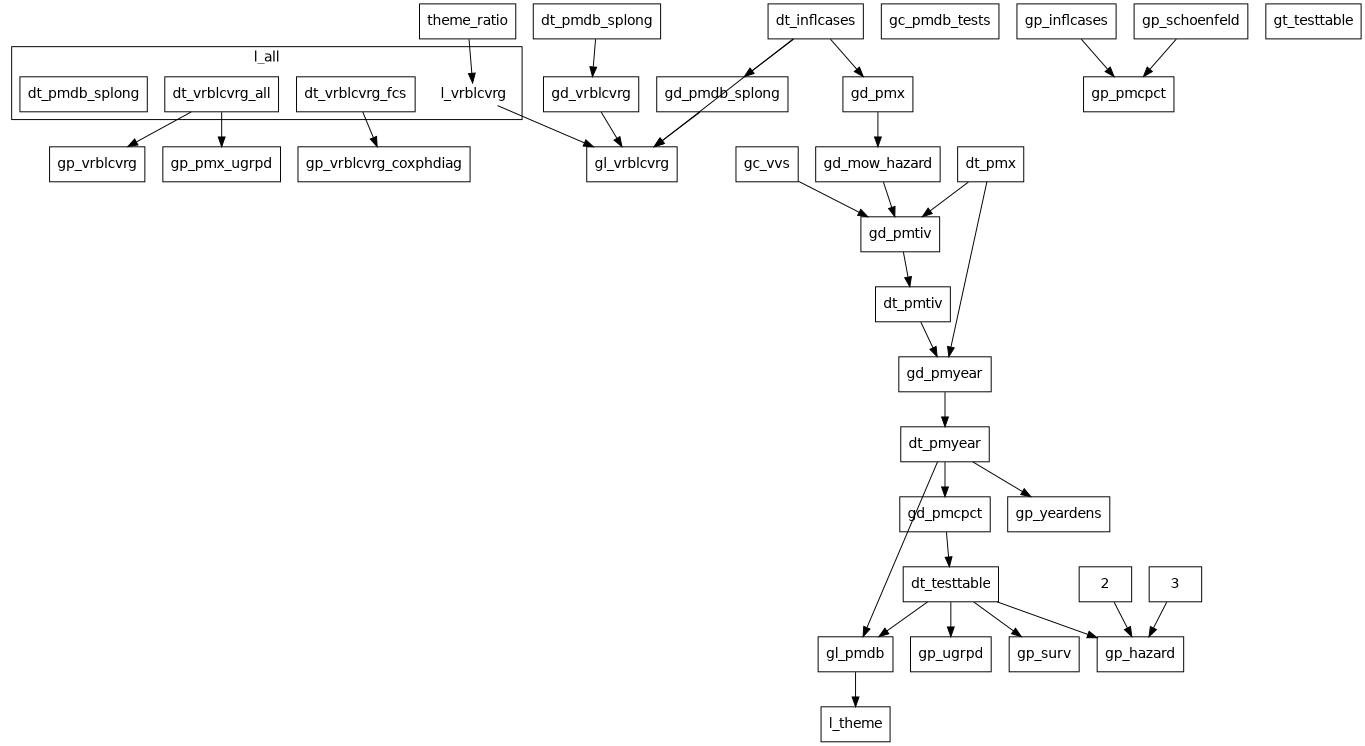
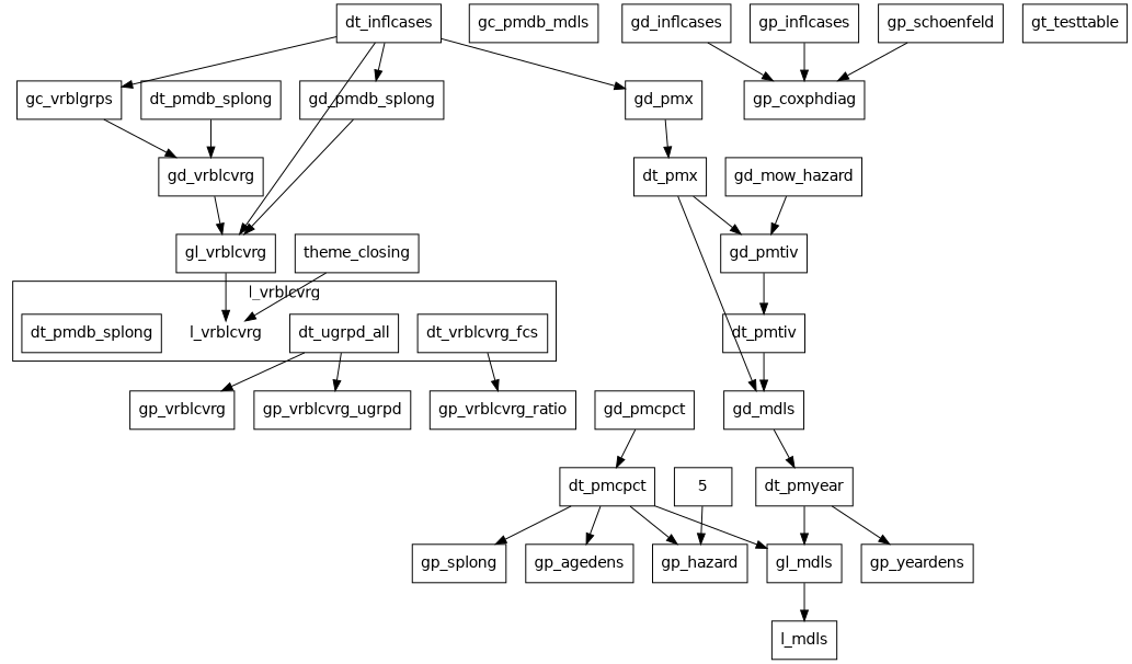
  digraph {
    compound=true
    fontname=helvetica
    splines=false
    node [fontname=helvetica fontsize=14 shape=box]
    edge [style=solid]
-   n1 [label=dt_vrblcvrg_all]
+   n1 [label=dt_ugrpd_all]
    n2 [label=dt_vrblcvrg_fcs]
    l_vrblcvrg [color=transparent height=0 width=0]
    n4 [label=dt_pmdb_splong]
    gp_vrblcvrg
-   gp_vrblcvrg_ugrpd [label=gp_pmx_ugrpd]
-   gp_vrblcvrg_ratio [label=gp_vrblcvrg_coxphdiag]
-   gc_pmdb_tests
+   gp_vrblcvrg_ugrpd
+   gp_vrblcvrg_ratio
+   gc_pmdb_tests [label=gc_pmdb_mdls]
+   gc_vrblgrps
    gd_vrblcvrg
    gl_vrblcvrg
-   gc_vvs
    gd_pmtiv
    dt_pmtiv
-   gp_coxphdiag [label=gp_pmcpct]
+   gd_inflcases
+   gp_coxphdiag
    n17 [label=gd_mow_hazard]
    gd_pmcpct
-   dt_pmcpct [label=dt_testtable]
-   gl_mdls [label=gl_pmdb]
-   gp_agedens [label=gp_ugrpd]
+   dt_pmcpct
+   gl_mdls
+   gp_agedens
    gp_hazard
-   gp_surv
+   gp_surv [label=gp_splong]
    gd_pmdb_splong
-   gd_pmyear
+   gd_pmyear [label=gd_mdls]
    gd_pmx
    dt_pmx
    dt_pmyear
    gp_yeardens
-   l_mdls [label=l_theme]
+   l_mdls
    gp_inflcases
    gp_schoenfeld
    gt_testtable
-   theme_closing [label=theme_ratio]
+   theme_closing
    n35 [label=dt_inflcases]
    dt_pmdb_splong
-   2
-   5 [label=3]
+   5
    subgraph cluster_1 {
-     label=l_all
+     label=l_vrblcvrg
      n1
      n2
      l_vrblcvrg
      n4
    }
    n1 -> gp_vrblcvrg
    n1 -> gp_vrblcvrg_ugrpd
    n2 -> gp_vrblcvrg_ratio
+   gc_vrblgrps -> gd_vrblcvrg
    gd_vrblcvrg -> gl_vrblcvrg
-   l_vrblcvrg -> gl_vrblcvrg
-   gc_vvs -> gd_pmtiv
+   gl_vrblcvrg -> l_vrblcvrg
    gd_pmtiv -> dt_pmtiv
    dt_pmtiv -> gd_pmyear
+   gd_inflcases -> gp_coxphdiag
    n17 -> gd_pmtiv
    gd_pmcpct -> dt_pmcpct
    dt_pmcpct -> gl_mdls
    dt_pmcpct -> gp_agedens
    dt_pmcpct -> gp_hazard
    dt_pmcpct -> gp_surv
    gl_mdls -> l_mdls
    gd_pmdb_splong -> gl_vrblcvrg
    gd_pmyear -> dt_pmyear
-   gd_pmx -> n17
+   gd_pmx -> dt_pmx
    dt_pmx -> gd_pmtiv
    dt_pmx -> gd_pmyear
-   dt_pmyear -> gd_pmcpct
    dt_pmyear -> gl_mdls
    dt_pmyear -> gp_yeardens
    gp_inflcases -> gp_coxphdiag
    gp_schoenfeld -> gp_coxphdiag
    theme_closing -> l_vrblcvrg
+   n35 -> gc_vrblgrps
    n35 -> gl_vrblcvrg
    n35 -> gd_pmdb_splong
    n35 -> gd_pmx
    dt_pmdb_splong -> gd_vrblcvrg
-   2 -> gp_hazard
    5 -> gp_hazard
  }
